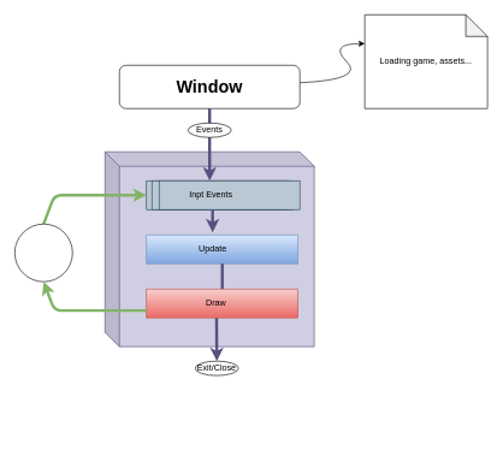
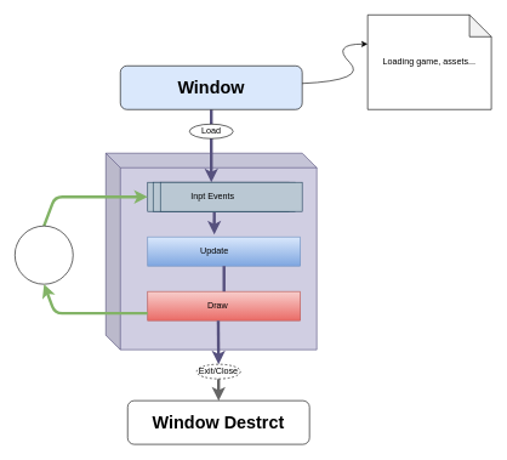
  <mxCell id="0" />
  <mxCell id="1" parent="0" />
  <mxCell id="2" value="" style="shape=cube;whiteSpace=wrap;html=1;boundedLbl=1;backgroundOutline=1;darkOpacity=0.05;darkOpacity2=0.1;fillColor=#d0cee2;strokeColor=#56517e;" vertex="1" parent="1"><mxGeometry x="145" y="210" width="290" height="270" as="geometry" /></mxCell>
  <mxCell id="3" style="edgeStyle=none;html=1;strokeWidth=4;strokeColor=#56517e;fillColor=#d0cee2;" edge="1" parent="1" source="4"><mxGeometry relative="1" as="geometry"><mxPoint x="290" y="250" as="targetPoint" /></mxGeometry></mxCell>
- <mxCell id="4" value="&lt;h1&gt;&lt;b&gt;Window&lt;/b&gt;&lt;/h1&gt;" style="rounded=1;whiteSpace=wrap;html=1;" vertex="1" parent="1"><mxGeometry x="165" y="90" width="250" height="60" as="geometry" /></mxCell>
+ <mxCell id="4" value="&lt;h1&gt;&lt;b&gt;Window&lt;/b&gt;&lt;/h1&gt;" style="rounded=1;whiteSpace=wrap;html=1;fillColor=#dae8fc;" vertex="1" parent="1"><mxGeometry x="165" y="90" width="250" height="60" as="geometry" /></mxCell>
  <mxCell id="5" value="" style="curved=1;endArrow=classic;html=1;" edge="1" parent="1" source="4"><mxGeometry width="50" height="50" relative="1" as="geometry"><mxPoint x="455" y="110" as="sourcePoint" /><mxPoint x="505" y="60" as="targetPoint" /><Array as="points"><mxPoint x="505" y="110" /><mxPoint x="455" y="60" /></Array></mxGeometry></mxCell>
  <mxCell id="6" value="Loading game, assets..." style="shape=note;whiteSpace=wrap;html=1;backgroundOutline=1;darkOpacity=0.05;" vertex="1" parent="1"><mxGeometry x="505" y="20" width="170" height="130" as="geometry" /></mxCell>
- <mxCell id="7" value="Events" style="ellipse;whiteSpace=wrap;html=1;" vertex="1" parent="1"><mxGeometry x="260" y="170" width="60" height="20" as="geometry" /></mxCell>
+ <mxCell id="7" value="Load" style="ellipse;whiteSpace=wrap;html=1;" vertex="1" parent="1"><mxGeometry x="260" y="170" width="60" height="20" as="geometry" /></mxCell>
  <mxCell id="8" value="" style="rounded=0;whiteSpace=wrap;html=1;fillColor=#bac8d3;strokeColor=#23445d;" vertex="1" parent="1"><mxGeometry x="202.5" y="250" width="195" height="40" as="geometry" /></mxCell>
  <mxCell id="9" value="" style="rounded=0;whiteSpace=wrap;html=1;fillColor=#bac8d3;strokeColor=#23445d;" vertex="1" parent="1"><mxGeometry x="210" y="250" width="195" height="40" as="geometry" /></mxCell>
  <mxCell id="10" value="" style="edgeStyle=none;html=1;strokeColor=#56517e;strokeWidth=4;fontColor=#000000;exitX=0.38;exitY=1.028;exitDx=0;exitDy=0;exitPerimeter=0;entryX=0.436;entryY=-0.086;entryDx=0;entryDy=0;entryPerimeter=0;fillColor=#d0cee2;" edge="1" parent="1" source="11" target="12"><mxGeometry relative="1" as="geometry"><mxPoint x="294" y="330" as="targetPoint" /></mxGeometry></mxCell>
  <mxCell id="11" value="&lt;font color=&quot;#000000&quot;&gt;&amp;nbsp; &amp;nbsp; &amp;nbsp; &amp;nbsp; &amp;nbsp; &amp;nbsp; Inpt Events&lt;/font&gt;" style="rounded=0;whiteSpace=wrap;html=1;fillColor=#bac8d3;strokeColor=#23445d;align=left;" vertex="1" parent="1"><mxGeometry x="220" y="250" width="195" height="40" as="geometry" /></mxCell>
  <mxCell id="12" value="&lt;font color=&quot;#000000&quot;&gt;&amp;nbsp; &amp;nbsp; &amp;nbsp; &amp;nbsp; &amp;nbsp; &amp;nbsp; &amp;nbsp; &amp;nbsp; &amp;nbsp; &amp;nbsp; &amp;nbsp;Update&lt;/font&gt;" style="rounded=0;whiteSpace=wrap;html=1;fillColor=#dae8fc;strokeColor=#6c8ebf;align=left;gradientColor=#7ea6e0;" vertex="1" parent="1"><mxGeometry x="202.5" y="325" width="210" height="40" as="geometry" /></mxCell>
  <mxCell id="13" value="" style="edgeStyle=none;html=1;strokeColor=#82b366;strokeWidth=4;fontColor=#FFFFFF;fillColor=#d5e8d4;gradientColor=#97d077;exitX=0.5;exitY=0;exitDx=0;exitDy=0;entryX=0;entryY=0.5;entryDx=0;entryDy=0;" edge="1" parent="1" source="19" target="8"><mxGeometry relative="1" as="geometry"><mxPoint x="135" y="210" as="targetPoint" /><Array as="points"><mxPoint x="75" y="270" /></Array></mxGeometry></mxCell>
  <mxCell id="14" value="&lt;font color=&quot;#000000&quot;&gt;&amp;nbsp; &amp;nbsp; &amp;nbsp; &amp;nbsp; &amp;nbsp; &amp;nbsp; &amp;nbsp; &amp;nbsp; &amp;nbsp; &amp;nbsp; &amp;nbsp; &amp;nbsp; Draw&lt;/font&gt;" style="rounded=0;whiteSpace=wrap;html=1;fillColor=#f8cecc;strokeColor=#b85450;align=left;gradientColor=#ea6b66;" vertex="1" parent="1"><mxGeometry x="202.5" y="400" width="210" height="40" as="geometry" /></mxCell>
  <mxCell id="15" value="" style="edgeStyle=none;html=1;strokeColor=#56517e;strokeWidth=4;fontColor=#000000;exitX=0.5;exitY=1;exitDx=0;exitDy=0;fillColor=#d0cee2;endArrow=none;" edge="1" parent="1" source="12" target="14"><mxGeometry relative="1" as="geometry"><mxPoint x="304.1" y="301.12" as="sourcePoint" /><mxPoint x="304.06" y="331.56" as="targetPoint" /></mxGeometry></mxCell>
- <mxCell id="17" value="Exit/Close" style="ellipse;whiteSpace=wrap;html=1;" vertex="1" parent="1"><mxGeometry x="270" y="500" width="60" height="20" as="geometry" /></mxCell>
+ <mxCell id="16" value="" style="edgeStyle=none;html=1;strokeColor=#666666;strokeWidth=4;fontColor=#FFFFFF;fillColor=#f5f5f5;gradientColor=#b3b3b3;" edge="1" parent="1" source="17" target="21"><mxGeometry relative="1" as="geometry" /></mxCell>
+ <mxCell id="17" value="Exit/Close" style="ellipse;whiteSpace=wrap;html=1;dashed=1;" vertex="1" parent="1"><mxGeometry x="270" y="500" width="60" height="20" as="geometry" /></mxCell>
  <mxCell id="18" style="edgeStyle=none;html=1;strokeWidth=4;strokeColor=#56517e;fillColor=#d0cee2;entryX=0.5;entryY=0;entryDx=0;entryDy=0;" edge="1" parent="1" target="17"><mxGeometry relative="1" as="geometry"><mxPoint x="299.57" y="440" as="sourcePoint" /><mxPoint x="299.57" y="540" as="targetPoint" /></mxGeometry></mxCell>
  <mxCell id="19" value="&lt;span style=&quot;color: rgb(255, 255, 255);&quot;&gt;Loop &amp;lt;Update interval&amp;gt; /ms&lt;/span&gt;" style="ellipse;whiteSpace=wrap;html=1;fontColor=#000000;" vertex="1" parent="1"><mxGeometry x="20" y="310" width="80" height="80" as="geometry" /></mxCell>
  <mxCell id="20" value="" style="edgeStyle=none;html=1;strokeColor=#82b366;strokeWidth=4;fontColor=#FFFFFF;fillColor=#d5e8d4;gradientColor=#97d077;entryX=0.5;entryY=1;entryDx=0;entryDy=0;exitX=0;exitY=0.75;exitDx=0;exitDy=0;" edge="1" parent="1" source="14" target="19"><mxGeometry relative="1" as="geometry"><mxPoint x="195" y="430" as="sourcePoint" /><mxPoint x="85.606" y="399.995" as="targetPoint" /><Array as="points"><mxPoint x="75" y="430" /></Array></mxGeometry></mxCell>
+ <mxCell id="21" value="&lt;h1&gt;&lt;b&gt;Window Destrct&lt;/b&gt;&lt;/h1&gt;" style="rounded=1;whiteSpace=wrap;html=1;" vertex="1" parent="1"><mxGeometry x="175" y="550" width="250" height="60" as="geometry" /></mxCell>
